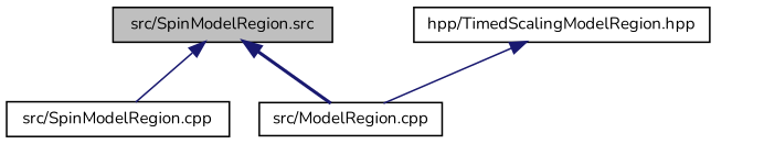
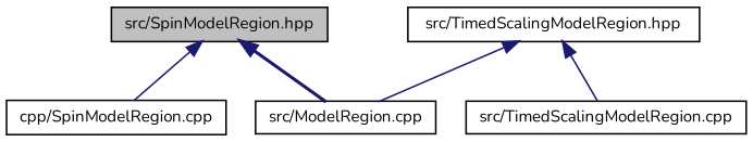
  digraph {
    fontname=Nunito
    node [color=black fillcolor=white fontname=Nunito fontsize=10 shape=record style=filled]
    edge [color=midnightblue dir=back fontname=Nunito fontsize=10 labelfontname=Helvetica labelfontsize=10 style=solid]
-   n1 [fillcolor=grey75 fontcolor=black height=0.2 label="src/SpinModelRegion.src" width=0.4]
+   n1 [fillcolor=grey75 fontcolor=black height=0.2 label="src/SpinModelRegion.hpp" width=0.4]
    n2 [height=0.2 label="src/ModelRegion.cpp" width=0.4]
-   n3 [height=0.2 label="src/SpinModelRegion.cpp" width=0.4]
-   n4 [height=0.2 label="hpp/TimedScalingModelRegion.hpp" width=0.4]
+   n3 [height=0.2 label="cpp/SpinModelRegion.cpp" width=0.4]
+   n4 [height=0.2 label="src/TimedScalingModelRegion.hpp" width=0.4]
+   n5 [height=0.2 label="src/TimedScalingModelRegion.cpp" width=0.4]
    n1 -> n2 [style=bold]
    n1 -> n3
    n4 -> n2
+   n4 -> n5
  }
